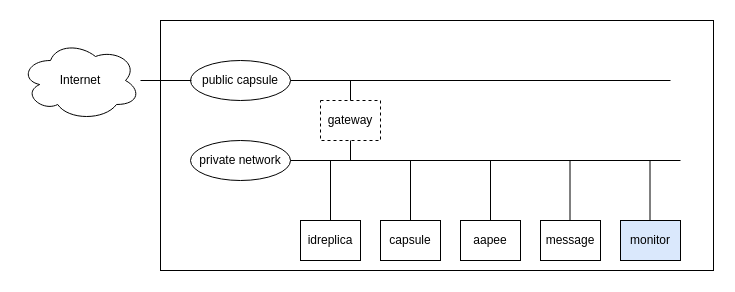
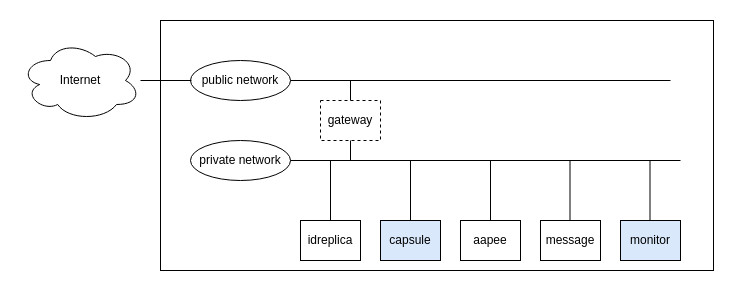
  <mxCell id="0" />
  <mxCell id="1" parent="0" />
  <mxCell id="2" value="" style="rounded=0;whiteSpace=wrap;html=1;" parent="1" vertex="1"><mxGeometry x="160" y="20" width="553" height="250" as="geometry" /></mxCell>
  <mxCell id="3" value="Internet" style="ellipse;shape=cloud;whiteSpace=wrap;html=1;" parent="1" vertex="1"><mxGeometry x="20" y="40" width="120" height="80" as="geometry" /></mxCell>
  <mxCell id="4" value="" style="endArrow=none;html=1;rounded=0;exitX=1;exitY=0.5;exitDx=0;exitDy=0;" parent="1" edge="1"><mxGeometry width="50" height="50" relative="1" as="geometry"><mxPoint x="270" y="80" as="sourcePoint" /><mxPoint x="670" y="80" as="targetPoint" /></mxGeometry></mxCell>
  <mxCell id="5" value="" style="endArrow=none;html=1;rounded=0;exitX=1;exitY=0.5;exitDx=0;exitDy=0;" parent="1" edge="1"><mxGeometry width="50" height="50" relative="1" as="geometry"><mxPoint x="270" y="160" as="sourcePoint" /><mxPoint x="680" y="160" as="targetPoint" /></mxGeometry></mxCell>
  <mxCell id="6" value="" style="endArrow=none;html=1;rounded=0;" parent="1" edge="1"><mxGeometry width="50" height="50" relative="1" as="geometry"><mxPoint x="350" y="160" as="sourcePoint" /><mxPoint x="350" y="80" as="targetPoint" /></mxGeometry></mxCell>
- <mxCell id="7" value="public capsule" style="ellipse;whiteSpace=wrap;html=1;" parent="1" vertex="1"><mxGeometry x="190" y="60" width="100" height="40" as="geometry" /></mxCell>
+ <mxCell id="7" value="public network" style="ellipse;whiteSpace=wrap;html=1;" parent="1" vertex="1"><mxGeometry x="190" y="60" width="100" height="40" as="geometry" /></mxCell>
  <mxCell id="8" value="private network" style="ellipse;whiteSpace=wrap;html=1;" parent="1" vertex="1"><mxGeometry x="190" y="140" width="100" height="40" as="geometry" /></mxCell>
  <mxCell id="9" value="gateway" style="rounded=0;whiteSpace=wrap;html=1;dashed=1;" parent="1" vertex="1"><mxGeometry x="320" y="100" width="60" height="40" as="geometry" /></mxCell>
  <mxCell id="10" value="" style="endArrow=none;html=1;rounded=0;" parent="1" edge="1"><mxGeometry width="50" height="50" relative="1" as="geometry"><mxPoint x="330" y="220" as="sourcePoint" /><mxPoint x="330" y="160" as="targetPoint" /></mxGeometry></mxCell>
  <mxCell id="11" value="" style="endArrow=none;html=1;rounded=0;" parent="1" edge="1"><mxGeometry width="50" height="50" relative="1" as="geometry"><mxPoint x="410" y="220" as="sourcePoint" /><mxPoint x="410" y="160" as="targetPoint" /></mxGeometry></mxCell>
  <mxCell id="12" value="" style="endArrow=none;html=1;rounded=0;" parent="1" edge="1"><mxGeometry width="50" height="50" relative="1" as="geometry"><mxPoint x="490" y="220" as="sourcePoint" /><mxPoint x="490" y="160" as="targetPoint" /></mxGeometry></mxCell>
  <mxCell id="13" value="idreplica" style="rounded=0;whiteSpace=wrap;html=1;" parent="1" vertex="1"><mxGeometry x="300" y="220" width="60" height="40" as="geometry" /></mxCell>
- <mxCell id="14" value="capsule" style="rounded=0;whiteSpace=wrap;html=1;" parent="1" vertex="1"><mxGeometry x="380" y="220" width="60" height="40" as="geometry" /></mxCell>
+ <mxCell id="14" value="capsule" style="rounded=0;whiteSpace=wrap;html=1;fillColor=#dae8fc;" parent="1" vertex="1"><mxGeometry x="380" y="220" width="60" height="40" as="geometry" /></mxCell>
  <mxCell id="15" value="aapee" style="rounded=0;whiteSpace=wrap;html=1;" parent="1" vertex="1"><mxGeometry x="460" y="220" width="60" height="40" as="geometry" /></mxCell>
  <mxCell id="16" value="" style="endArrow=none;html=1;rounded=0;entryX=0.02;entryY=0.5;entryDx=0;entryDy=0;entryPerimeter=0;" parent="1" edge="1"><mxGeometry width="50" height="50" relative="1" as="geometry"><mxPoint x="140" y="80" as="sourcePoint" /><mxPoint x="191" y="80" as="targetPoint" /></mxGeometry></mxCell>
  <mxCell id="17" value="message" style="rounded=0;whiteSpace=wrap;html=1;" vertex="1" parent="1"><mxGeometry x="540" y="220" width="60" height="40" as="geometry" /></mxCell>
  <mxCell id="18" value="monitor" style="rounded=0;whiteSpace=wrap;html=1;fillColor=#dae8fc;" vertex="1" parent="1"><mxGeometry x="620" y="220" width="60" height="40" as="geometry" /></mxCell>
  <mxCell id="19" value="" style="endArrow=none;html=1;rounded=0;" edge="1" parent="1"><mxGeometry width="50" height="50" relative="1" as="geometry"><mxPoint x="569.5" y="220" as="sourcePoint" /><mxPoint x="569.5" y="160" as="targetPoint" /></mxGeometry></mxCell>
  <mxCell id="20" value="" style="endArrow=none;html=1;rounded=0;" edge="1" parent="1"><mxGeometry width="50" height="50" relative="1" as="geometry"><mxPoint x="649.5" y="220" as="sourcePoint" /><mxPoint x="649.5" y="160" as="targetPoint" /></mxGeometry></mxCell>
